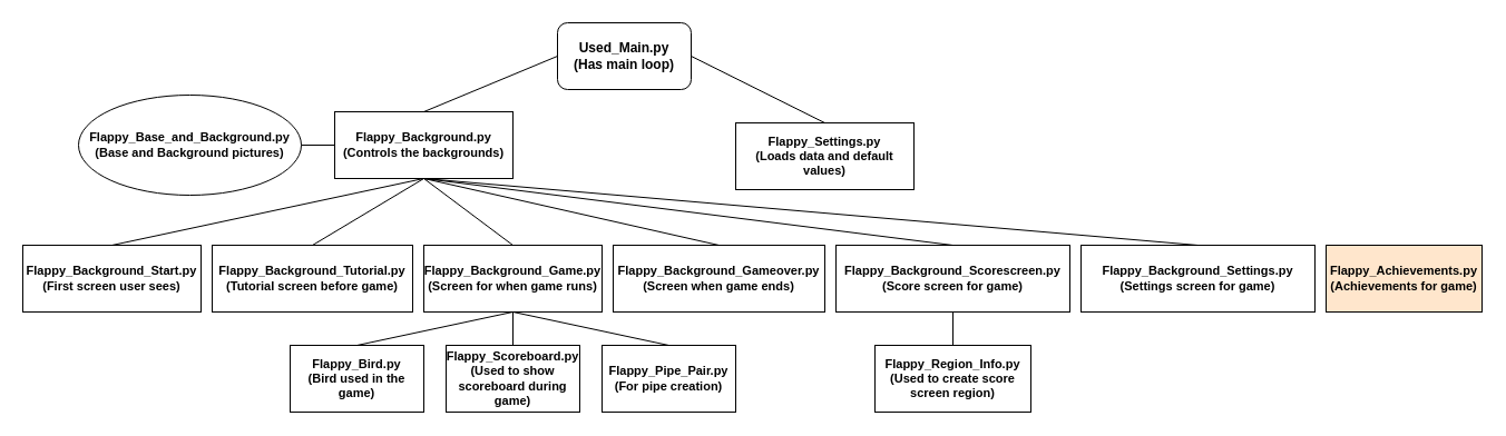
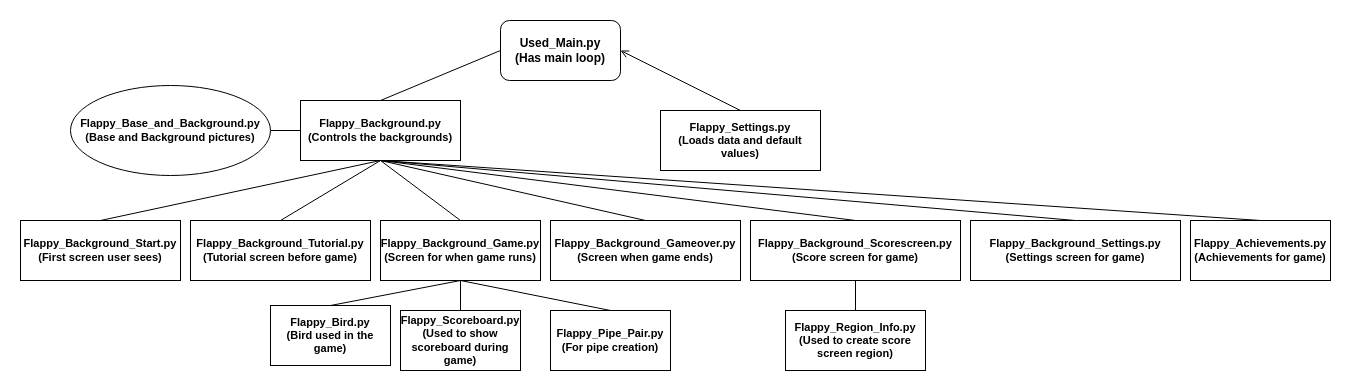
  <mxCell id="0" />
  <mxCell id="1" parent="0" />
  <mxCell id="2" value="&lt;b&gt;Used_Main.py&lt;br&gt;(Has main loop)&lt;br&gt;&lt;/b&gt;" style="rounded=1;whiteSpace=wrap;html=1;" vertex="1" parent="1"><mxGeometry x="500" y="20" width="120" height="60" as="geometry" /></mxCell>
  <mxCell id="3" value="&lt;b&gt;Flappy_Background.py&lt;br&gt;(Controls the backgrounds)&lt;br&gt;&lt;/b&gt;" style="rounded=0;whiteSpace=wrap;html=1;fontSize=11;" vertex="1" parent="1"><mxGeometry x="300" y="100" width="160" height="60" as="geometry" /></mxCell>
  <mxCell id="4" value="&lt;b&gt;Flappy_Settings.py&lt;br&gt;(Loads data and default values)&lt;br&gt;&lt;/b&gt;" style="rounded=0;whiteSpace=wrap;html=1;fontSize=11;" vertex="1" parent="1"><mxGeometry x="660" y="110" width="160" height="60" as="geometry" /></mxCell>
  <mxCell id="5" value="" style="endArrow=none;html=1;rounded=0;fontSize=11;exitX=0.5;exitY=0;exitDx=0;exitDy=0;entryX=0;entryY=0.5;entryDx=0;entryDy=0;" edge="1" parent="1" source="3" target="2"><mxGeometry width="50" height="50" relative="1" as="geometry"><mxPoint x="550" y="190" as="sourcePoint" /><mxPoint x="600" y="140" as="targetPoint" /></mxGeometry></mxCell>
- <mxCell id="6" value="" style="endArrow=none;html=1;rounded=0;fontSize=11;entryX=1;entryY=0.5;entryDx=0;entryDy=0;exitX=0.5;exitY=0;exitDx=0;exitDy=0;" edge="1" parent="1" source="4" target="2"><mxGeometry width="50" height="50" relative="1" as="geometry"><mxPoint x="550" y="190" as="sourcePoint" /><mxPoint x="600" y="140" as="targetPoint" /></mxGeometry></mxCell>
- <mxCell id="7" value="&lt;b&gt;Flappy_Achievements.py&lt;br&gt;(Achievements for game)&lt;/b&gt;" style="rounded=0;whiteSpace=wrap;html=1;fontSize=11;fillColor=#ffe6cc;" vertex="1" parent="1"><mxGeometry x="1190" y="220" width="140" height="60" as="geometry" /></mxCell>
+ <mxCell id="6" value="" style="endArrow=open;html=1;rounded=0;fontSize=11;entryX=1;entryY=0.5;entryDx=0;entryDy=0;exitX=0.5;exitY=0;exitDx=0;exitDy=0;" edge="1" parent="1" source="4" target="2"><mxGeometry width="50" height="50" relative="1" as="geometry"><mxPoint x="550" y="190" as="sourcePoint" /><mxPoint x="600" y="140" as="targetPoint" /></mxGeometry></mxCell>
+ <mxCell id="7" value="&lt;b&gt;Flappy_Achievements.py&lt;br&gt;(Achievements for game)&lt;/b&gt;" style="rounded=0;whiteSpace=wrap;html=1;fontSize=11;" vertex="1" parent="1"><mxGeometry x="1190" y="220" width="140" height="60" as="geometry" /></mxCell>
  <mxCell id="8" value="&lt;b&gt;Flappy_Background_Start.py&lt;br&gt;(First screen user sees)&lt;br&gt;&lt;/b&gt;" style="rounded=0;whiteSpace=wrap;html=1;fontSize=11;" vertex="1" parent="1"><mxGeometry y="220" width="160" height="60" as="geometry" x="20" /></mxCell>
  <mxCell id="9" value="&lt;b&gt;Flappy_Background_Tutorial.py&lt;br&gt;(Tutorial screen before game)&lt;/b&gt;" style="rounded=0;whiteSpace=wrap;html=1;fontSize=11;" vertex="1" parent="1"><mxGeometry x="190" y="220" width="180" height="60" as="geometry" /></mxCell>
  <mxCell id="10" value="&lt;b&gt;Flappy_Base_and_Background.py&lt;br&gt;(Base and Background pictures)&lt;br&gt;&lt;/b&gt;" style="ellipse;whiteSpace=wrap;html=1;fontSize=11;" vertex="1" parent="1"><mxGeometry x="70" y="85" width="200" height="90" as="geometry" /></mxCell>
  <mxCell id="11" value="&lt;b&gt;Flappy_Background_Game.py&lt;br&gt;(Screen for when game runs)&lt;/b&gt;" style="rounded=0;whiteSpace=wrap;html=1;fontSize=11;" vertex="1" parent="1"><mxGeometry x="380" y="220" width="160" height="60" as="geometry" /></mxCell>
  <mxCell id="12" value="&lt;b&gt;Flappy_Background_Gameover.py&lt;br&gt;(Screen when game ends)&lt;/b&gt;" style="rounded=0;whiteSpace=wrap;html=1;fontSize=11;" vertex="1" parent="1"><mxGeometry x="550" y="220" width="190" height="60" as="geometry" /></mxCell>
  <mxCell id="13" value="&lt;b&gt;Flappy_Background_Scorescreen.py&lt;/b&gt;&lt;br&gt;&lt;b&gt;(Score screen&amp;nbsp;for game)&lt;/b&gt;" style="rounded=0;whiteSpace=wrap;html=1;fontSize=11;glass=0;" vertex="1" parent="1"><mxGeometry x="750" y="220" width="210" height="60" as="geometry" /></mxCell>
  <mxCell id="14" value="&lt;b&gt;Flappy_Background_Settings.py&lt;br&gt;(Settings screen for game)&lt;/b&gt;" style="rounded=0;whiteSpace=wrap;html=1;fontSize=11;glass=0;" vertex="1" parent="1"><mxGeometry x="970" y="220" width="210" height="60" as="geometry" /></mxCell>
- <mxCell id="15" value="&lt;b&gt;Flappy_Bird.py&lt;br&gt;(Bird used in the game)&lt;br&gt;&lt;/b&gt;" style="rounded=0;whiteSpace=wrap;html=1;glass=0;fontSize=11;" vertex="1" parent="1"><mxGeometry x="260" y="310" width="120" height="60" as="geometry" /></mxCell>
- <mxCell id="16" value="&lt;b&gt;Flappy_Pipe_Pair.py&lt;br&gt;(For pipe creation)&lt;/b&gt;" style="rounded=0;whiteSpace=wrap;html=1;glass=0;fontSize=11;" vertex="1" parent="1"><mxGeometry x="540" y="310" width="120" height="60" as="geometry" /></mxCell>
+ <mxCell id="15" value="&lt;b&gt;Flappy_Bird.py&lt;br&gt;(Bird used in the game)&lt;br&gt;&lt;/b&gt;" style="rounded=0;whiteSpace=wrap;html=1;glass=0;fontSize=11;" vertex="1" parent="1"><mxGeometry x="270" y="305" width="120" height="60" as="geometry" /></mxCell>
+ <mxCell id="16" value="&lt;b&gt;Flappy_Pipe_Pair.py&lt;br&gt;(For pipe creation)&lt;/b&gt;" style="rounded=0;whiteSpace=wrap;html=1;glass=0;fontSize=11;" vertex="1" parent="1"><mxGeometry x="550" y="310" width="120" height="60" as="geometry" /></mxCell>
  <mxCell id="17" value="&lt;b&gt;Flappy_Region_Info.py&lt;/b&gt;&lt;br&gt;&lt;b&gt;(Used to create score screen&amp;nbsp;region)&lt;/b&gt;" style="rounded=0;whiteSpace=wrap;html=1;glass=0;fontSize=11;" vertex="1" parent="1"><mxGeometry x="785" y="310" width="140" height="60" as="geometry" /></mxCell>
  <mxCell id="18" value="&lt;b&gt;Flappy_Scoreboard.py&lt;br&gt;(Used to show scoreboard during game)&lt;/b&gt;" style="rounded=0;whiteSpace=wrap;html=1;glass=0;fontSize=11;" vertex="1" parent="1"><mxGeometry x="400" y="310" width="120" height="60" as="geometry" /></mxCell>
  <mxCell id="19" value="" style="endArrow=none;html=1;rounded=0;fontSize=11;entryX=0.5;entryY=1;entryDx=0;entryDy=0;exitX=0.5;exitY=0;exitDx=0;exitDy=0;" edge="1" parent="1" source="9" target="3"><mxGeometry width="50" height="50" relative="1" as="geometry"><mxPoint x="440" y="230" as="sourcePoint" /><mxPoint x="490" y="180" as="targetPoint" /></mxGeometry></mxCell>
  <mxCell id="20" value="" style="endArrow=none;html=1;rounded=0;fontSize=11;entryX=0.5;entryY=1;entryDx=0;entryDy=0;exitX=0.5;exitY=0;exitDx=0;exitDy=0;" edge="1" parent="1" source="11" target="3"><mxGeometry width="50" height="50" relative="1" as="geometry"><mxPoint x="440" y="230" as="sourcePoint" /><mxPoint x="490" y="180" as="targetPoint" /></mxGeometry></mxCell>
  <mxCell id="21" value="" style="endArrow=none;html=1;rounded=0;fontSize=11;entryX=0;entryY=0.5;entryDx=0;entryDy=0;exitX=1;exitY=0.5;exitDx=0;exitDy=0;" edge="1" parent="1" source="10" target="3"><mxGeometry width="50" height="50" relative="1" as="geometry"><mxPoint x="440" y="230" as="sourcePoint" /><mxPoint x="490" y="180" as="targetPoint" /></mxGeometry></mxCell>
  <mxCell id="22" value="" style="endArrow=none;html=1;rounded=0;fontSize=11;entryX=0.5;entryY=1;entryDx=0;entryDy=0;exitX=0.5;exitY=0;exitDx=0;exitDy=0;" edge="1" parent="1" source="8" target="3"><mxGeometry width="50" height="50" relative="1" as="geometry"><mxPoint x="440" y="230" as="sourcePoint" /><mxPoint x="490" y="180" as="targetPoint" /></mxGeometry></mxCell>
  <mxCell id="23" value="" style="endArrow=none;html=1;rounded=0;fontSize=11;exitX=0.5;exitY=0;exitDx=0;exitDy=0;" edge="1" parent="1" source="12"><mxGeometry width="50" height="50" relative="1" as="geometry"><mxPoint x="440" y="230" as="sourcePoint" /><mxPoint x="380" y="160" as="targetPoint" /></mxGeometry></mxCell>
  <mxCell id="24" value="" style="endArrow=none;html=1;rounded=0;fontSize=11;entryX=0.5;entryY=1;entryDx=0;entryDy=0;exitX=0.5;exitY=0;exitDx=0;exitDy=0;" edge="1" parent="1" source="13" target="3"><mxGeometry width="50" height="50" relative="1" as="geometry"><mxPoint x="680" y="230" as="sourcePoint" /><mxPoint x="730" y="180" as="targetPoint" /></mxGeometry></mxCell>
  <mxCell id="25" value="" style="endArrow=none;html=1;rounded=0;fontSize=11;entryX=0.5;entryY=1;entryDx=0;entryDy=0;exitX=0.5;exitY=0;exitDx=0;exitDy=0;" edge="1" parent="1" source="14" target="3"><mxGeometry width="50" height="50" relative="1" as="geometry"><mxPoint x="680" y="230" as="sourcePoint" /><mxPoint x="730" y="180" as="targetPoint" /></mxGeometry></mxCell>
+ <mxCell id="26" value="" style="endArrow=none;html=1;rounded=0;fontSize=11;entryX=0.5;entryY=1;entryDx=0;entryDy=0;exitX=0.5;exitY=0;exitDx=0;exitDy=0;" edge="1" parent="1" source="7" target="3"><mxGeometry width="50" height="50" relative="1" as="geometry"><mxPoint x="1080" y="180" as="sourcePoint" /><mxPoint x="730" y="180" as="targetPoint" /></mxGeometry></mxCell>
  <mxCell id="27" value="" style="endArrow=none;html=1;rounded=0;fontSize=11;entryX=0.5;entryY=1;entryDx=0;entryDy=0;exitX=0.5;exitY=0;exitDx=0;exitDy=0;" edge="1" parent="1" source="15" target="11"><mxGeometry width="50" height="50" relative="1" as="geometry"><mxPoint x="360" y="230" as="sourcePoint" /><mxPoint x="410" y="180" as="targetPoint" /></mxGeometry></mxCell>
  <mxCell id="28" value="" style="endArrow=none;html=1;rounded=0;fontSize=11;entryX=0.5;entryY=1;entryDx=0;entryDy=0;exitX=0.5;exitY=0;exitDx=0;exitDy=0;" edge="1" parent="1" source="18" target="11"><mxGeometry width="50" height="50" relative="1" as="geometry"><mxPoint x="310" y="230" as="sourcePoint" /><mxPoint x="360" y="180" as="targetPoint" /></mxGeometry></mxCell>
  <mxCell id="29" value="" style="endArrow=none;html=1;rounded=0;fontSize=11;entryX=0.5;entryY=1;entryDx=0;entryDy=0;exitX=0.5;exitY=0;exitDx=0;exitDy=0;" edge="1" parent="1" source="16" target="11"><mxGeometry width="50" height="50" relative="1" as="geometry"><mxPoint x="570" y="300" as="sourcePoint" /><mxPoint x="360" y="180" as="targetPoint" /></mxGeometry></mxCell>
  <mxCell id="30" value="" style="endArrow=none;html=1;rounded=0;fontSize=11;entryX=0.5;entryY=1;entryDx=0;entryDy=0;exitX=0.5;exitY=0;exitDx=0;exitDy=0;" edge="1" parent="1" source="17" target="13"><mxGeometry width="50" height="50" relative="1" as="geometry"><mxPoint x="690" y="230" as="sourcePoint" /><mxPoint x="740" y="180" as="targetPoint" /></mxGeometry></mxCell>
